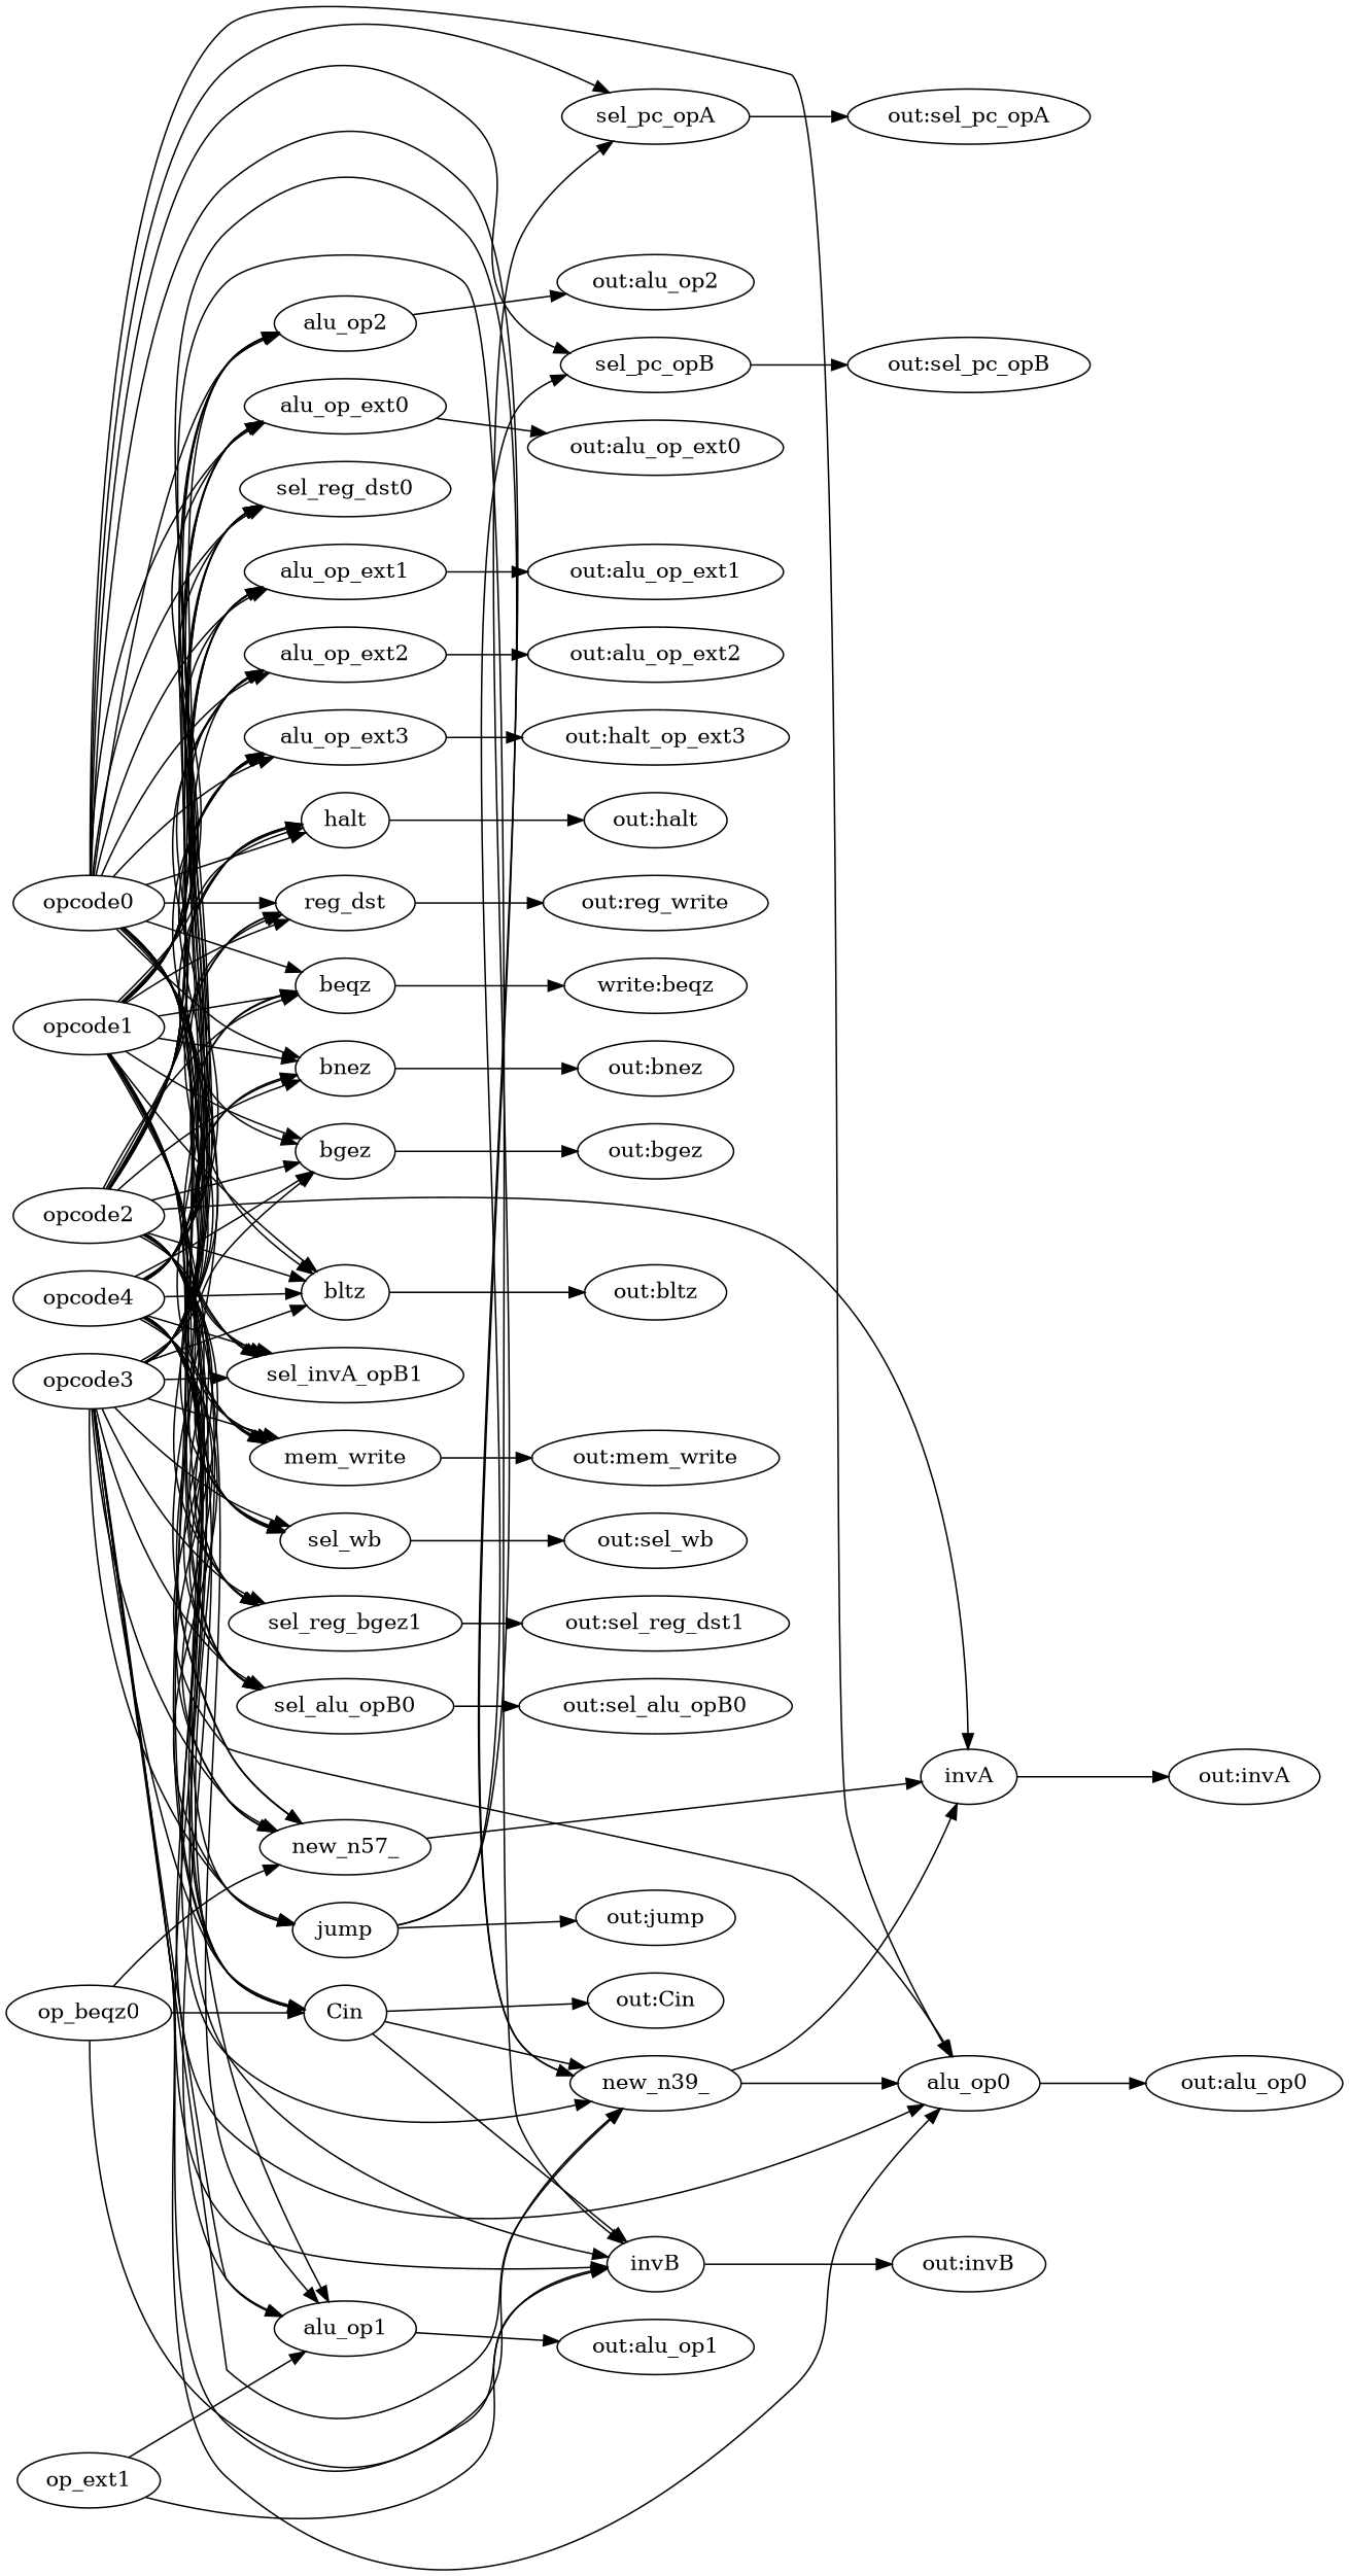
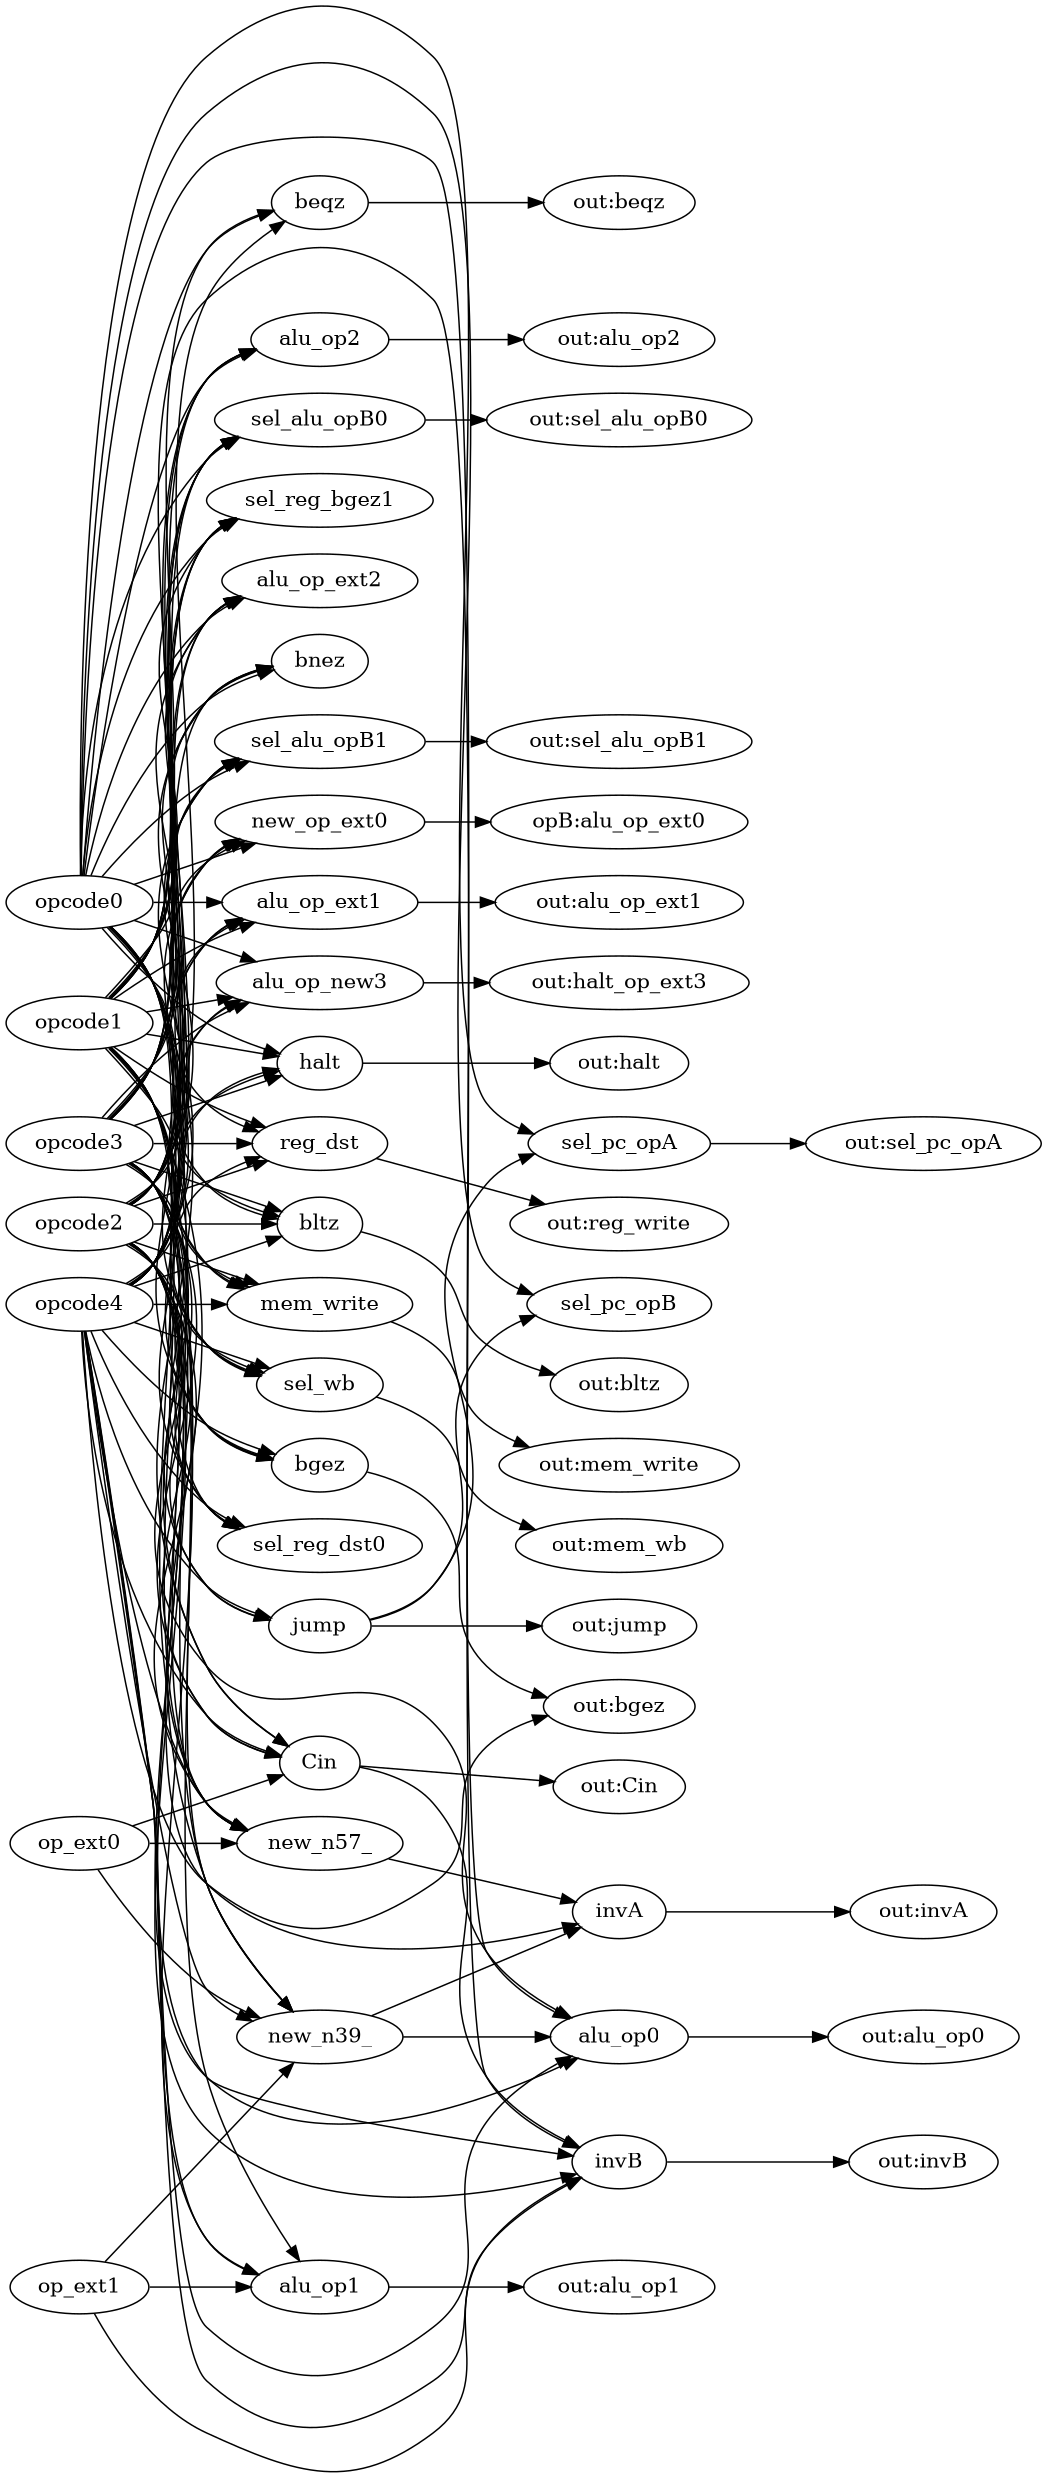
  digraph {
    rankdir=LR
    opcode0
    sel_reg_dst0
    n3 [label=sel_reg_bgez1]
    sel_alu_opB0
-   sel_alu_opB1 [label=sel_invA_opB1]
+   sel_alu_opB1
    alu_op0
    new_n39_
    alu_op2
-   alu_op_ext0
+   alu_op_ext0 [label=new_op_ext0]
    alu_op_ext1
    alu_op_ext2
-   alu_op_ext3
+   alu_op_ext3 [label=alu_op_new3]
    halt
    n14 [label=reg_dst]
    sel_pc_opA
    sel_pc_opB
    beqz
    bnez
    bgez
    bltz
    Cin
    new_n57_
    mem_write
    sel_wb
-   "out:sel_reg_dst1"
    "out:sel_alu_opB0"
+   "out:sel_alu_opB1"
    "out:alu_op0"
    invA
    "out:alu_op2"
-   "out:alu_op_ext0"
+   "out:alu_op_ext0" [label="opB:alu_op_ext0"]
    "out:alu_op_ext1"
-   "out:alu_op_ext2"
    n34 [label="out:halt_op_ext3"]
    "out:halt"
    "out:reg_write"
    "out:sel_pc_opA"
-   "out:sel_pc_opB"
-   "out:beqz" [label="write:beqz"]
-   "out:bnez"
+   "out:beqz"
    "out:bgez"
    "out:bltz"
    invB
    "out:Cin"
    "out:mem_write"
-   "out:sel_wb"
+   "out:sel_wb" [label="out:mem_wb"]
    opcode1
    alu_op1
    "out:alu_op1"
    "out:invB"
    opcode2
    jump
    "out:jump"
    "out:invA"
    opcode3
    opcode4
    op_ext1
-   op_ext0 [label=op_beqz0]
+   op_ext0
    opcode0 -> sel_reg_dst0
    opcode0 -> n3
    opcode0 -> sel_alu_opB0
    opcode0 -> sel_alu_opB1
    opcode0 -> alu_op0
    opcode0 -> new_n39_
    opcode0 -> alu_op2
    opcode0 -> alu_op_ext0
    opcode0 -> alu_op_ext1
    opcode0 -> alu_op_ext2
    opcode0 -> alu_op_ext3
    opcode0 -> halt
    opcode0 -> n14
    opcode0 -> sel_pc_opA
    opcode0 -> sel_pc_opB
    opcode0 -> beqz
    opcode0 -> bnez
    opcode0 -> bgez
    opcode0 -> bltz
    opcode0 -> Cin
    opcode0 -> new_n57_
    opcode0 -> mem_write
    opcode0 -> sel_wb
-   n3 -> "out:sel_reg_dst1"
    sel_alu_opB0 -> "out:sel_alu_opB0"
+   sel_alu_opB1 -> "out:sel_alu_opB1"
    alu_op0 -> "out:alu_op0"
    new_n39_ -> alu_op0
    new_n39_ -> invA
    alu_op2 -> "out:alu_op2"
    alu_op_ext0 -> "out:alu_op_ext0"
    alu_op_ext1 -> "out:alu_op_ext1"
-   alu_op_ext2 -> "out:alu_op_ext2"
    alu_op_ext3 -> n34
    halt -> "out:halt"
    n14 -> "out:reg_write"
    sel_pc_opA -> "out:sel_pc_opA"
-   sel_pc_opB -> "out:sel_pc_opB"
    beqz -> "out:beqz"
-   bnez -> "out:bnez"
    bgez -> "out:bgez"
    bltz -> "out:bltz"
    Cin -> invB
    Cin -> "out:Cin"
    new_n57_ -> invA
    mem_write -> "out:mem_write"
    sel_wb -> "out:sel_wb"
    invA -> "out:invA"
    invB -> "out:invB"
    opcode1 -> sel_reg_dst0
    opcode1 -> n3
    opcode1 -> sel_alu_opB0
    opcode1 -> sel_alu_opB1
    opcode1 -> new_n39_
    opcode1 -> alu_op2
    opcode1 -> alu_op_ext0
    opcode1 -> alu_op_ext1
    opcode1 -> alu_op_ext2
    opcode1 -> alu_op_ext3
    opcode1 -> halt
    opcode1 -> n14
    opcode1 -> beqz
    opcode1 -> bnez
    opcode1 -> bgez
    opcode1 -> bltz
    opcode1 -> Cin
    opcode1 -> new_n57_
    opcode1 -> mem_write
    opcode1 -> sel_wb
    opcode1 -> invB
    opcode1 -> alu_op1
    alu_op1 -> "out:alu_op1"
    opcode2 -> sel_reg_dst0
    opcode2 -> n3
    opcode2 -> sel_alu_opB0
    opcode2 -> sel_alu_opB1
    opcode2 -> alu_op0
-   opcode2 -> alu_op2
    opcode2 -> alu_op_ext0
    opcode2 -> alu_op_ext1
    opcode2 -> alu_op_ext2
    opcode2 -> alu_op_ext3
    opcode2 -> halt
    opcode2 -> n14
    opcode2 -> beqz
    opcode2 -> bnez
    opcode2 -> bgez
    opcode2 -> bltz
    opcode2 -> Cin
    opcode2 -> new_n57_
    opcode2 -> mem_write
    opcode2 -> sel_wb
    opcode2 -> invA
    opcode2 -> invB
    opcode2 -> alu_op1
    opcode2 -> jump
    jump -> sel_pc_opA
    jump -> sel_pc_opB
    jump -> "out:jump"
    opcode3 -> sel_reg_dst0
    opcode3 -> n3
    opcode3 -> sel_alu_opB0
    opcode3 -> sel_alu_opB1
    opcode3 -> alu_op0
    opcode3 -> new_n39_
    opcode3 -> alu_op2
    opcode3 -> alu_op_ext0
    opcode3 -> alu_op_ext1
    opcode3 -> alu_op_ext2
    opcode3 -> alu_op_ext3
    opcode3 -> halt
    opcode3 -> n14
-   opcode3 -> beqz
    opcode3 -> bnez
    opcode3 -> bgez
    opcode3 -> bltz
    opcode3 -> Cin
    opcode3 -> new_n57_
    opcode3 -> mem_write
    opcode3 -> sel_wb
    opcode3 -> invB
-   opcode3 -> alu_op1
    opcode3 -> jump
    opcode4 -> sel_reg_dst0
    opcode4 -> n3
    opcode4 -> sel_alu_opB0
    opcode4 -> sel_alu_opB1
    opcode4 -> alu_op0
    opcode4 -> new_n39_
    opcode4 -> alu_op2
    opcode4 -> alu_op_ext0
    opcode4 -> alu_op_ext1
    opcode4 -> alu_op_ext2
    opcode4 -> alu_op_ext3
    opcode4 -> halt
    opcode4 -> n14
-   opcode4 -> beqz
+   opcode4 -> "out:bgez"
    opcode4 -> bnez
    opcode4 -> bgez
    opcode4 -> bltz
    opcode4 -> Cin
    opcode4 -> new_n57_
    opcode4 -> mem_write
    opcode4 -> sel_wb
    opcode4 -> invB
    opcode4 -> alu_op1
    opcode4 -> jump
-   Cin -> new_n39_
+   op_ext1 -> new_n39_
    op_ext1 -> invB
    op_ext1 -> alu_op1
    op_ext0 -> new_n39_
    op_ext0 -> Cin
    op_ext0 -> new_n57_
  }
